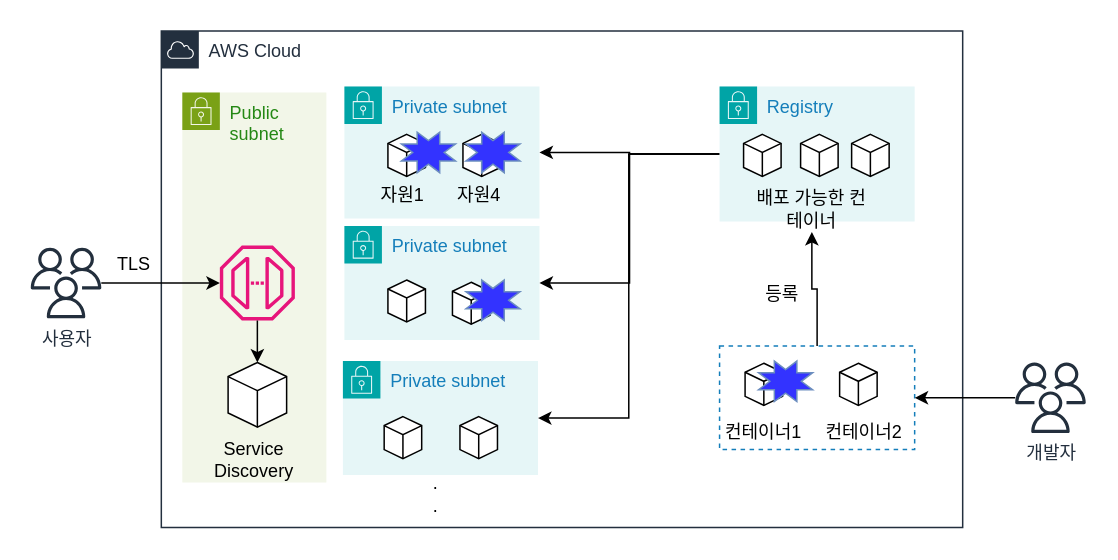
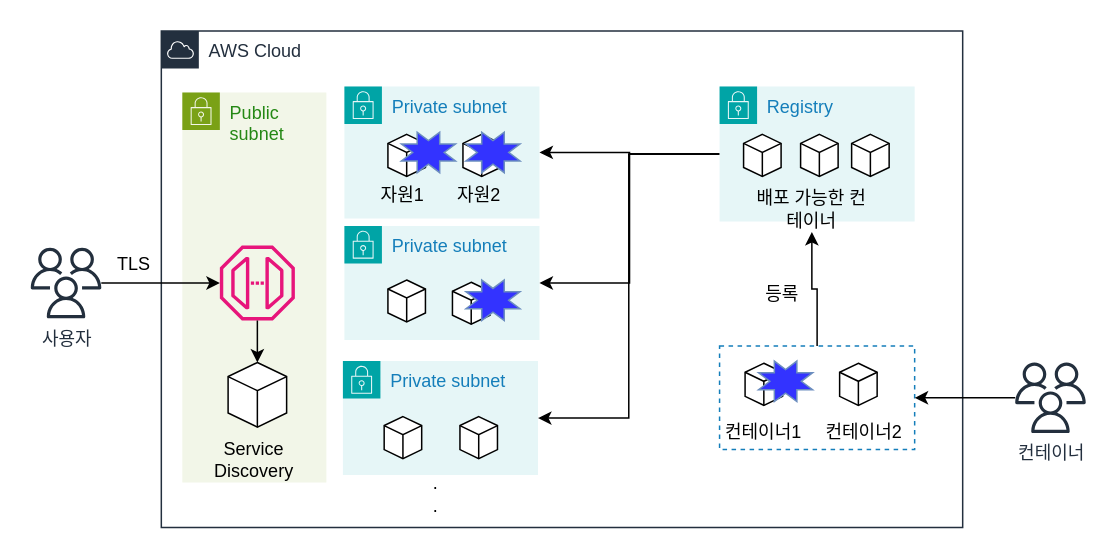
  <mxCell id="0" />
  <mxCell id="1" parent="0" />
  <mxCell id="2" value="AWS Cloud" style="points=[[0,0],[0.25,0],[0.5,0],[0.75,0],[1,0],[1,0.25],[1,0.5],[1,0.75],[1,1],[0.75,1],[0.5,1],[0.25,1],[0,1],[0,0.75],[0,0.5],[0,0.25]];outlineConnect=0;gradientColor=none;html=1;whiteSpace=wrap;fontSize=12;fontStyle=0;container=1;pointerEvents=0;collapsible=0;recursiveResize=0;shape=mxgraph.aws4.group;grIcon=mxgraph.aws4.group_aws_cloud;strokeColor=#232F3E;fillColor=none;verticalAlign=top;align=left;spacingLeft=30;fontColor=#232F3E;dashed=0;" vertex="1" parent="1"><mxGeometry x="107" y="20" width="534" height="331" as="geometry" /></mxCell>
  <mxCell id="3" value="Public subnet" style="points=[[0,0],[0.25,0],[0.5,0],[0.75,0],[1,0],[1,0.25],[1,0.5],[1,0.75],[1,1],[0.75,1],[0.5,1],[0.25,1],[0,1],[0,0.75],[0,0.5],[0,0.25]];outlineConnect=0;gradientColor=none;html=1;whiteSpace=wrap;fontSize=12;fontStyle=0;container=1;pointerEvents=0;collapsible=0;recursiveResize=0;shape=mxgraph.aws4.group;grIcon=mxgraph.aws4.group_security_group;grStroke=0;strokeColor=#7AA116;fillColor=#F2F6E8;verticalAlign=top;align=left;spacingLeft=30;fontColor=#248814;dashed=0;" vertex="1" parent="2"><mxGeometry x="14" y="41" width="96" height="260" as="geometry" /></mxCell>
  <mxCell id="4" value="" style="sketch=0;outlineConnect=0;fontColor=#232F3E;gradientColor=none;fillColor=#E7157B;strokeColor=none;dashed=0;verticalLabelPosition=bottom;verticalAlign=top;align=center;html=1;fontSize=12;fontStyle=0;aspect=fixed;pointerEvents=1;shape=mxgraph.aws4.endpoint;" vertex="1" parent="3"><mxGeometry x="25" y="102" width="50" height="50" as="geometry" /></mxCell>
  <mxCell id="5" value="" style="html=1;whiteSpace=wrap;shape=isoCube2;backgroundOutline=1;isoAngle=15;" vertex="1" parent="3"><mxGeometry x="30.5" y="180" width="39" height="43" as="geometry" /></mxCell>
  <mxCell id="6" value="Service Discovery" style="text;html=1;strokeColor=none;fillColor=none;align=center;verticalAlign=middle;whiteSpace=wrap;rounded=0;" vertex="1" parent="3"><mxGeometry x="18" y="230" width="60" height="30" as="geometry" /></mxCell>
  <mxCell id="7" style="edgeStyle=orthogonalEdgeStyle;rounded=0;orthogonalLoop=1;jettySize=auto;html=1;entryX=0.5;entryY=0;entryDx=0;entryDy=0;entryPerimeter=0;" edge="1" parent="3" source="4" target="5"><mxGeometry relative="1" as="geometry" /></mxCell>
  <mxCell id="8" value="Private subnet" style="points=[[0,0],[0.25,0],[0.5,0],[0.75,0],[1,0],[1,0.25],[1,0.5],[1,0.75],[1,1],[0.75,1],[0.5,1],[0.25,1],[0,1],[0,0.75],[0,0.5],[0,0.25]];outlineConnect=0;gradientColor=none;html=1;whiteSpace=wrap;fontSize=12;fontStyle=0;container=1;pointerEvents=0;collapsible=0;recursiveResize=0;shape=mxgraph.aws4.group;grIcon=mxgraph.aws4.group_security_group;grStroke=0;strokeColor=#00A4A6;fillColor=#E6F6F7;verticalAlign=top;align=left;spacingLeft=30;fontColor=#147EBA;dashed=0;" vertex="1" parent="2"><mxGeometry x="122" y="37" width="130" height="88" as="geometry" /></mxCell>
  <mxCell id="9" value="" style="html=1;whiteSpace=wrap;shape=isoCube2;backgroundOutline=1;isoAngle=15;" vertex="1" parent="8"><mxGeometry x="29" y="32" width="25" height="28" as="geometry" /></mxCell>
  <mxCell id="10" value="" style="html=1;whiteSpace=wrap;shape=isoCube2;backgroundOutline=1;isoAngle=15;" vertex="1" parent="8"><mxGeometry x="79" y="32" width="25" height="28" as="geometry" /></mxCell>
  <mxCell id="11" value="자원1" style="text;html=1;strokeColor=none;fillColor=none;align=center;verticalAlign=middle;whiteSpace=wrap;rounded=0;" vertex="1" parent="8"><mxGeometry x="9" y="58" width="60" height="30" as="geometry" /></mxCell>
- <mxCell id="12" value="자원4" style="text;html=1;strokeColor=none;fillColor=none;align=center;verticalAlign=middle;whiteSpace=wrap;rounded=0;" vertex="1" parent="8"><mxGeometry x="60" y="58" width="60" height="30" as="geometry" /></mxCell>
+ <mxCell id="12" value="자원2" style="text;html=1;strokeColor=none;fillColor=none;align=center;verticalAlign=middle;whiteSpace=wrap;rounded=0;" vertex="1" parent="8"><mxGeometry x="60" y="58" width="60" height="30" as="geometry" /></mxCell>
  <mxCell id="13" value="" style="verticalLabelPosition=bottom;verticalAlign=top;html=1;shape=mxgraph.basic.8_point_star;fillColor=#3333FF;strokeColor=#6c8ebf;" vertex="1" parent="8"><mxGeometry x="38" y="30.5" width="36" height="27" as="geometry" /></mxCell>
  <mxCell id="14" value="" style="verticalLabelPosition=bottom;verticalAlign=top;html=1;shape=mxgraph.basic.8_point_star;fillColor=#3333FF;strokeColor=#6c8ebf;" vertex="1" parent="8"><mxGeometry x="81" y="30.5" width="36" height="27" as="geometry" /></mxCell>
  <mxCell id="15" value="Private subnet" style="points=[[0,0],[0.25,0],[0.5,0],[0.75,0],[1,0],[1,0.25],[1,0.5],[1,0.75],[1,1],[0.75,1],[0.5,1],[0.25,1],[0,1],[0,0.75],[0,0.5],[0,0.25]];outlineConnect=0;gradientColor=none;html=1;whiteSpace=wrap;fontSize=12;fontStyle=0;container=1;pointerEvents=0;collapsible=0;recursiveResize=0;shape=mxgraph.aws4.group;grIcon=mxgraph.aws4.group_security_group;grStroke=0;strokeColor=#00A4A6;fillColor=#E6F6F7;verticalAlign=top;align=left;spacingLeft=30;fontColor=#147EBA;dashed=0;" vertex="1" parent="2"><mxGeometry x="122" y="130" width="130" height="76" as="geometry" /></mxCell>
  <mxCell id="16" value="" style="html=1;whiteSpace=wrap;shape=isoCube2;backgroundOutline=1;isoAngle=15;" vertex="1" parent="15"><mxGeometry x="72" y="37.5" width="25" height="28" as="geometry" /></mxCell>
  <mxCell id="17" value="" style="verticalLabelPosition=bottom;verticalAlign=top;html=1;shape=mxgraph.basic.8_point_star;fillColor=#3333FF;strokeColor=#6c8ebf;" vertex="1" parent="15"><mxGeometry x="81" y="36" width="36" height="27" as="geometry" /></mxCell>
  <mxCell id="18" value="" style="html=1;whiteSpace=wrap;shape=isoCube2;backgroundOutline=1;isoAngle=15;" vertex="1" parent="15"><mxGeometry x="29" y="36" width="25" height="28" as="geometry" /></mxCell>
  <mxCell id="19" value="Private subnet" style="points=[[0,0],[0.25,0],[0.5,0],[0.75,0],[1,0],[1,0.25],[1,0.5],[1,0.75],[1,1],[0.75,1],[0.5,1],[0.25,1],[0,1],[0,0.75],[0,0.5],[0,0.25]];outlineConnect=0;gradientColor=none;html=1;whiteSpace=wrap;fontSize=12;fontStyle=0;container=1;pointerEvents=0;collapsible=0;recursiveResize=0;shape=mxgraph.aws4.group;grIcon=mxgraph.aws4.group_security_group;grStroke=0;strokeColor=#00A4A6;fillColor=#E6F6F7;verticalAlign=top;align=left;spacingLeft=30;fontColor=#147EBA;dashed=0;" vertex="1" parent="2"><mxGeometry x="121" y="220" width="130" height="76" as="geometry" /></mxCell>
  <mxCell id="20" value="" style="html=1;whiteSpace=wrap;shape=isoCube2;backgroundOutline=1;isoAngle=15;" vertex="1" parent="19"><mxGeometry x="27.5" y="37" width="25" height="28" as="geometry" /></mxCell>
  <mxCell id="21" value="" style="html=1;whiteSpace=wrap;shape=isoCube2;backgroundOutline=1;isoAngle=15;" vertex="1" parent="19"><mxGeometry x="78" y="37" width="25" height="28" as="geometry" /></mxCell>
  <mxCell id="22" style="edgeStyle=orthogonalEdgeStyle;rounded=0;orthogonalLoop=1;jettySize=auto;html=1;" edge="1" parent="2" source="25" target="8"><mxGeometry relative="1" as="geometry" /></mxCell>
  <mxCell id="23" style="edgeStyle=orthogonalEdgeStyle;rounded=0;orthogonalLoop=1;jettySize=auto;html=1;entryX=1;entryY=0.5;entryDx=0;entryDy=0;" edge="1" parent="2" source="25" target="15"><mxGeometry relative="1" as="geometry" /></mxCell>
  <mxCell id="24" style="edgeStyle=orthogonalEdgeStyle;rounded=0;orthogonalLoop=1;jettySize=auto;html=1;entryX=1;entryY=0.5;entryDx=0;entryDy=0;" edge="1" parent="2" source="25" target="19"><mxGeometry relative="1" as="geometry" /></mxCell>
  <mxCell id="25" value="Registry" style="points=[[0,0],[0.25,0],[0.5,0],[0.75,0],[1,0],[1,0.25],[1,0.5],[1,0.75],[1,1],[0.75,1],[0.5,1],[0.25,1],[0,1],[0,0.75],[0,0.5],[0,0.25]];outlineConnect=0;gradientColor=none;html=1;whiteSpace=wrap;fontSize=12;fontStyle=0;container=1;pointerEvents=0;collapsible=0;recursiveResize=0;shape=mxgraph.aws4.group;grIcon=mxgraph.aws4.group_security_group;grStroke=0;strokeColor=#00A4A6;fillColor=#E6F6F7;verticalAlign=top;align=left;spacingLeft=30;fontColor=#147EBA;dashed=0;" vertex="1" parent="2"><mxGeometry x="372" y="37" width="130" height="90" as="geometry" /></mxCell>
  <mxCell id="26" value="" style="html=1;whiteSpace=wrap;shape=isoCube2;backgroundOutline=1;isoAngle=15;" vertex="1" parent="25"><mxGeometry x="16" y="32" width="25" height="28" as="geometry" /></mxCell>
  <mxCell id="27" value="" style="html=1;whiteSpace=wrap;shape=isoCube2;backgroundOutline=1;isoAngle=15;" vertex="1" parent="25"><mxGeometry x="54" y="32" width="25" height="28" as="geometry" /></mxCell>
  <mxCell id="28" value="" style="html=1;whiteSpace=wrap;shape=isoCube2;backgroundOutline=1;isoAngle=15;" vertex="1" parent="25"><mxGeometry x="88" y="32" width="25" height="28" as="geometry" /></mxCell>
  <mxCell id="29" value="배포 가능한 컨테이너" style="text;html=1;strokeColor=none;fillColor=none;align=center;verticalAlign=middle;whiteSpace=wrap;rounded=0;" vertex="1" parent="25"><mxGeometry x="22" y="67" width="79" height="30" as="geometry" /></mxCell>
  <mxCell id="30" style="edgeStyle=orthogonalEdgeStyle;rounded=0;orthogonalLoop=1;jettySize=auto;html=1;entryX=0.5;entryY=1;entryDx=0;entryDy=0;" edge="1" parent="2" source="31" target="29"><mxGeometry relative="1" as="geometry" /></mxCell>
  <mxCell id="31" value="" style="fillColor=none;strokeColor=#147EBA;dashed=1;verticalAlign=top;fontStyle=0;fontColor=#147EBA;whiteSpace=wrap;html=1;" vertex="1" parent="2"><mxGeometry x="372" y="210" width="130" height="69" as="geometry" /></mxCell>
  <mxCell id="32" value="" style="html=1;whiteSpace=wrap;shape=isoCube2;backgroundOutline=1;isoAngle=15;" vertex="1" parent="2"><mxGeometry x="389" y="221.5" width="25" height="28" as="geometry" /></mxCell>
  <mxCell id="33" value="" style="verticalLabelPosition=bottom;verticalAlign=top;html=1;shape=mxgraph.basic.8_point_star;fillColor=#3333FF;strokeColor=#6c8ebf;" vertex="1" parent="2"><mxGeometry x="398" y="220" width="36" height="27" as="geometry" /></mxCell>
  <mxCell id="34" value="" style="html=1;whiteSpace=wrap;shape=isoCube2;backgroundOutline=1;isoAngle=15;" vertex="1" parent="2"><mxGeometry x="452" y="221.5" width="25" height="28" as="geometry" /></mxCell>
  <mxCell id="35" value="컨테이너1" style="text;html=1;strokeColor=none;fillColor=none;align=center;verticalAlign=middle;whiteSpace=wrap;rounded=0;" vertex="1" parent="2"><mxGeometry x="362" y="253" width="79" height="30" as="geometry" /></mxCell>
  <mxCell id="36" value="컨테이너2" style="text;html=1;strokeColor=none;fillColor=none;align=center;verticalAlign=middle;whiteSpace=wrap;rounded=0;" vertex="1" parent="2"><mxGeometry x="429" y="253" width="79" height="30" as="geometry" /></mxCell>
  <mxCell id="37" value="TLS" style="text;html=1;strokeColor=none;fillColor=none;align=center;verticalAlign=middle;whiteSpace=wrap;rounded=0;" vertex="1" parent="2"><mxGeometry x="-48" y="141" width="60" height="30" as="geometry" /></mxCell>
  <mxCell id="38" value="등록" style="text;html=1;strokeColor=none;fillColor=none;align=center;verticalAlign=middle;whiteSpace=wrap;rounded=0;" vertex="1" parent="2"><mxGeometry x="383.5" y="161" width="60" height="30" as="geometry" /></mxCell>
  <mxCell id="39" value=".&lt;br&gt;." style="text;html=1;strokeColor=none;fillColor=none;align=center;verticalAlign=middle;whiteSpace=wrap;rounded=0;" vertex="1" parent="2"><mxGeometry x="153" y="294" width="60" height="30" as="geometry" /></mxCell>
  <mxCell id="40" value="사용자" style="sketch=0;outlineConnect=0;fontColor=#232F3E;gradientColor=none;fillColor=#232F3D;strokeColor=none;dashed=0;verticalLabelPosition=bottom;verticalAlign=top;align=center;html=1;fontSize=12;fontStyle=0;aspect=fixed;pointerEvents=1;shape=mxgraph.aws4.users;" vertex="1" parent="1"><mxGeometry x="20" y="164.5" width="47" height="47" as="geometry" /></mxCell>
  <mxCell id="41" style="edgeStyle=orthogonalEdgeStyle;rounded=0;orthogonalLoop=1;jettySize=auto;html=1;" edge="1" parent="1" source="40" target="4"><mxGeometry relative="1" as="geometry" /></mxCell>
  <mxCell id="42" style="edgeStyle=orthogonalEdgeStyle;rounded=0;orthogonalLoop=1;jettySize=auto;html=1;" edge="1" parent="1" source="43" target="31"><mxGeometry relative="1" as="geometry" /></mxCell>
- <mxCell id="43" value="개발자" style="sketch=0;outlineConnect=0;fontColor=#232F3E;gradientColor=none;fillColor=#232F3D;strokeColor=none;dashed=0;verticalLabelPosition=bottom;verticalAlign=top;align=center;html=1;fontSize=12;fontStyle=0;aspect=fixed;pointerEvents=1;shape=mxgraph.aws4.users;" vertex="1" parent="1"><mxGeometry x="676" y="241" width="47" height="47" as="geometry" /></mxCell>
+ <mxCell id="43" value="컨테이너" style="sketch=0;outlineConnect=0;fontColor=#232F3E;gradientColor=none;fillColor=#232F3D;strokeColor=none;dashed=0;verticalLabelPosition=bottom;verticalAlign=top;align=center;html=1;fontSize=12;fontStyle=0;aspect=fixed;pointerEvents=1;shape=mxgraph.aws4.users;" vertex="1" parent="1"><mxGeometry x="676" y="241" width="47" height="47" as="geometry" /></mxCell>
